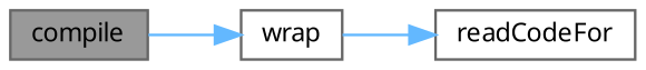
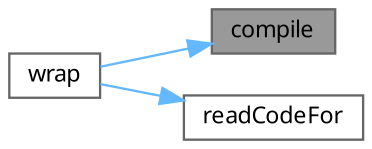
  digraph {
    fontname="Noto Sans"
    rankdir=LR
    node [color=grey40 fillcolor=white fontname="Noto Sans" fontsize=10 shape=box style=filled]
    edge [color=steelblue1 fontname="Noto Sans" fontsize=10 labelfontname=Helvetica labelfontsize=10 style=solid]
    n1 [color=gray40 fillcolor=grey60 fontcolor=black height=0.2 label=compile width=0.4]
    n2 [height=0.2 label=wrap width=0.4]
    n3 [height=0.2 label=readCodeFor width=0.4]
-   n1 -> n2
+   n2 -> n1
    n2 -> n3
  }
